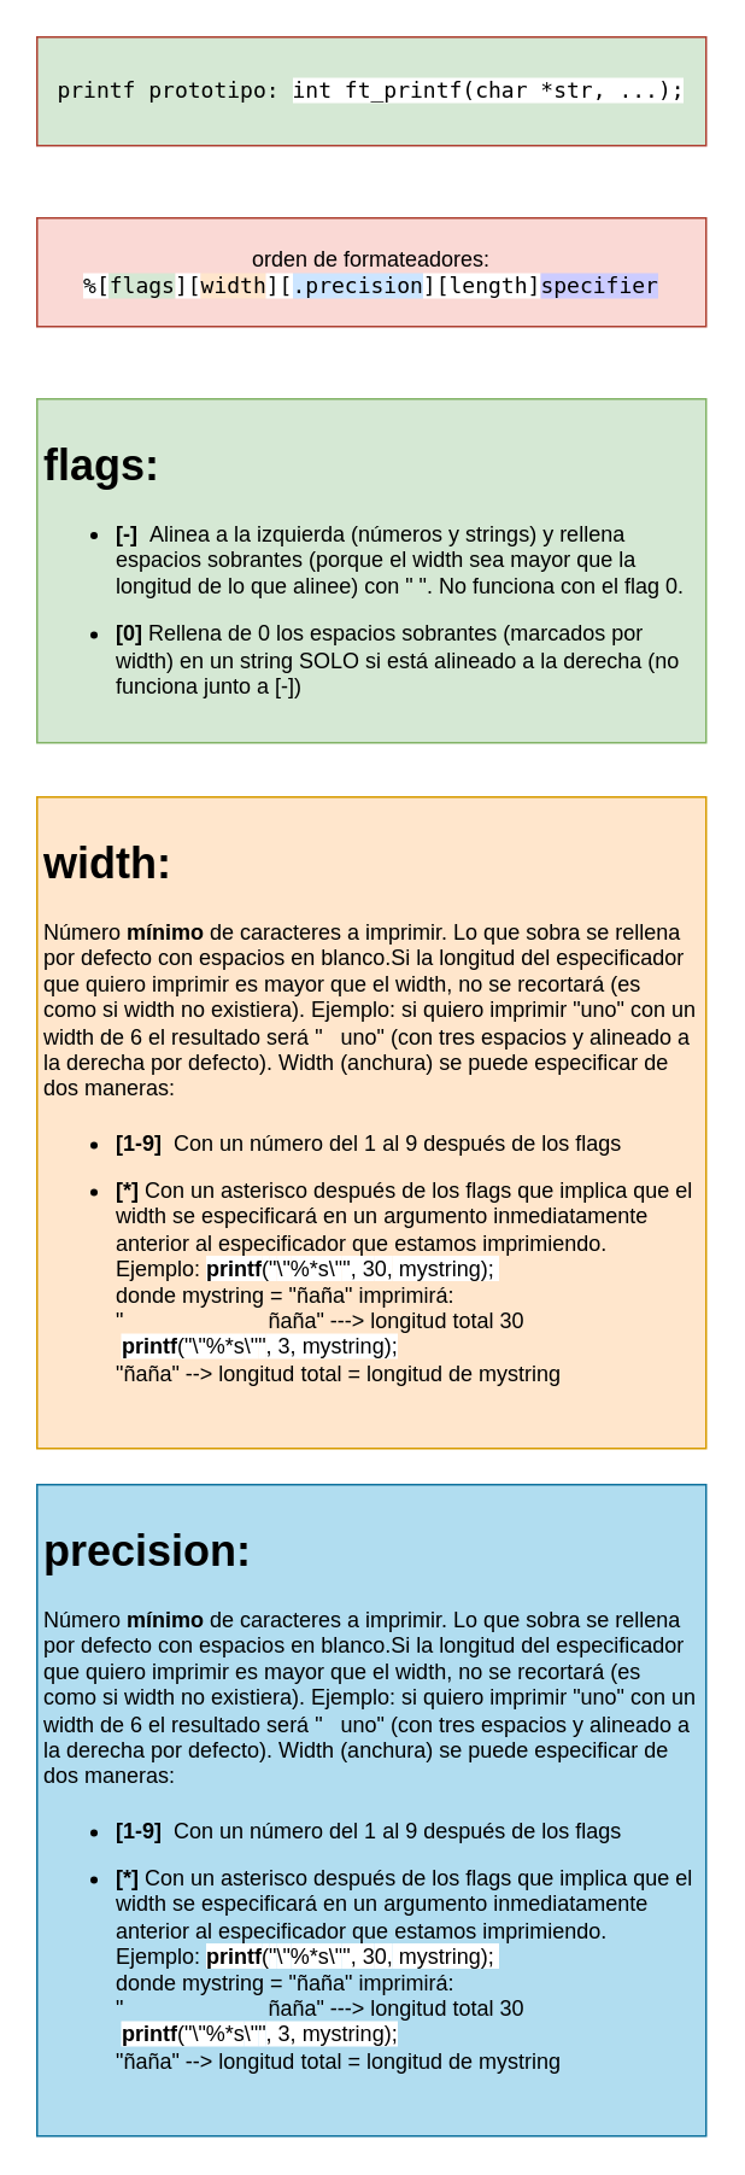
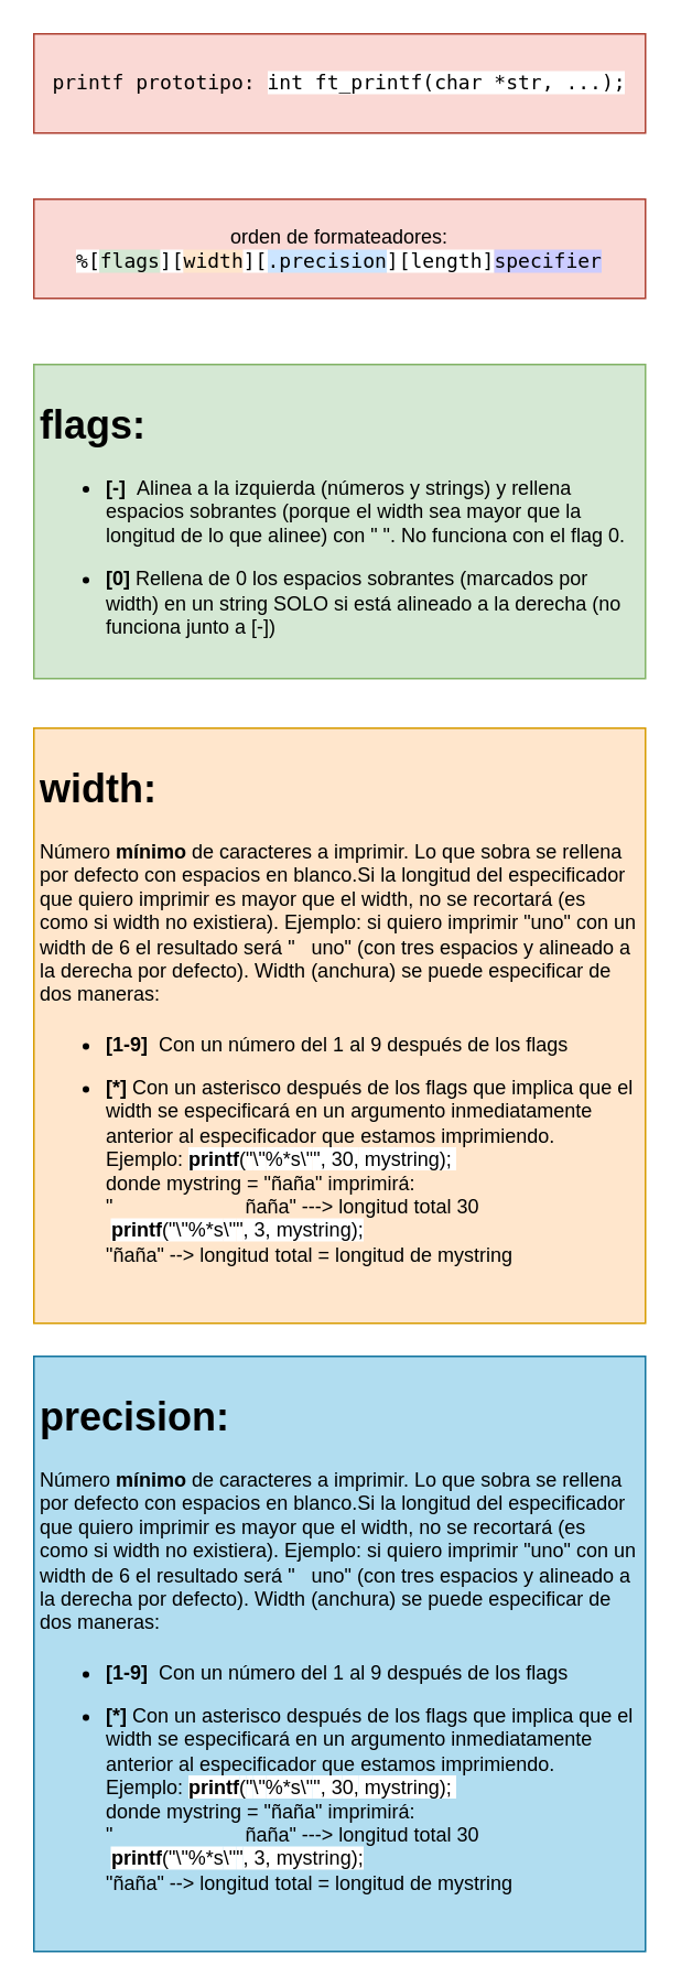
  <mxCell id="0" />
  <mxCell id="1" parent="0" />
- <mxCell id="2" value="&lt;pre&gt;printf prototipo: &lt;span style=&quot;background-color: rgb(255 , 255 , 255)&quot;&gt;int ft_printf(char *str, ...);&lt;/span&gt;&lt;/pre&gt;" style="rounded=0;whiteSpace=wrap;html=1;fillColor=#d5e8d4;strokeColor=#ae4132;" vertex="1" parent="1"><mxGeometry x="20" y="20" width="370" height="60" as="geometry" /></mxCell>
+ <mxCell id="2" value="&lt;pre&gt;printf prototipo: &lt;span style=&quot;background-color: rgb(255 , 255 , 255)&quot;&gt;int ft_printf(char *str, ...);&lt;/span&gt;&lt;/pre&gt;" style="rounded=0;whiteSpace=wrap;html=1;fillColor=#fad9d5;strokeColor=#ae4132;" vertex="1" parent="1"><mxGeometry x="20" y="20" width="370" height="60" as="geometry" /></mxCell>
  <mxCell id="3" value="orden de formateadores:&lt;br&gt;&lt;span style=&quot;font-family: monospace ; background-color: rgb(255 , 255 , 255)&quot;&gt;%[&lt;/span&gt;&lt;span style=&quot;font-family: monospace ; background-color: rgb(213 , 232 , 212)&quot;&gt;flags&lt;/span&gt;&lt;span style=&quot;font-family: monospace ; background-color: rgb(255 , 255 , 255)&quot;&gt;][&lt;/span&gt;&lt;span style=&quot;font-family: monospace ; background-color: rgb(255 , 230 , 204)&quot;&gt;width&lt;/span&gt;&lt;span style=&quot;font-family: monospace ; background-color: rgb(255 , 255 , 255)&quot;&gt;][&lt;/span&gt;&lt;span style=&quot;font-family: monospace ; background-color: rgb(204 , 229 , 255)&quot;&gt;.precision&lt;/span&gt;&lt;span style=&quot;font-family: monospace ; background-color: rgb(255 , 255 , 255)&quot;&gt;][length]&lt;/span&gt;&lt;span style=&quot;font-family: monospace ; background-color: rgb(204 , 204 , 255)&quot;&gt;specifier&lt;/span&gt;" style="rounded=0;whiteSpace=wrap;html=1;fillColor=#fad9d5;strokeColor=#ae4132;" vertex="1" parent="1"><mxGeometry x="20" y="120" width="370" height="60" as="geometry" /></mxCell>
  <mxCell id="4" value="&lt;h1&gt;&lt;b&gt;flags&lt;/b&gt;:&lt;/h1&gt;&lt;div&gt;&lt;h2&gt;&lt;/h2&gt;&lt;h3&gt;&lt;/h3&gt;&lt;h4&gt;&lt;p&gt;&lt;/p&gt;&lt;ul&gt;&lt;li&gt;[-]&amp;nbsp; &lt;span style=&quot;font-weight: normal&quot;&gt;Alinea a la izquierda (números y strings) y rellena espacios sobrantes (porque el width sea mayor que la longitud de lo que alinee) con &quot; &quot;. No funciona con el flag 0.&lt;/span&gt;&lt;/li&gt;&lt;/ul&gt;&lt;p&gt;&lt;/p&gt;&lt;p&gt;&lt;/p&gt;&lt;ul&gt;&lt;li&gt;[0] &lt;span style=&quot;font-weight: normal&quot;&gt;Rellena de 0 los espacios sobrantes (marcados por width) en un string SOLO si está alineado a la derecha (no funciona junto a [-])&lt;/span&gt;&lt;/li&gt;&lt;/ul&gt;&lt;p&gt;&lt;/p&gt;&lt;/h4&gt;&lt;/div&gt;" style="rounded=0;whiteSpace=wrap;html=1;fillColor=#d5e8d4;strokeColor=#82b366;align=left;verticalAlign=top;spacingBottom=2;spacingLeft=2;spacingRight=5;" vertex="1" parent="1"><mxGeometry x="20" y="220" width="370" height="190" as="geometry" /></mxCell>
  <mxCell id="5" value="&lt;h1&gt;&lt;b&gt;width&lt;/b&gt;:&lt;/h1&gt;&lt;div&gt;Número &lt;b&gt;mínimo&lt;/b&gt; de caracteres a imprimir. Lo que sobra se rellena por defecto con espacios en blanco.Si la longitud del especificador que quiero imprimir es mayor que el width, no se recortará (es como si width no existiera). Ejemplo: si quiero imprimir &quot;uno&quot; con un width de 6 el resultado será &quot;&amp;nbsp; &amp;nbsp;uno&quot; (con tres espacios y alineado a la derecha por defecto). Width (anchura) se puede especificar de dos maneras:&lt;/div&gt;&lt;div&gt;&lt;h2&gt;&lt;/h2&gt;&lt;h3&gt;&lt;/h3&gt;&lt;h4&gt;&lt;p&gt;&lt;/p&gt;&lt;ul&gt;&lt;li&gt;[1-9]&amp;nbsp; &lt;span style=&quot;font-weight: normal&quot;&gt;Con un número del 1 al 9 después de los flags&lt;/span&gt;&lt;/li&gt;&lt;/ul&gt;&lt;p&gt;&lt;/p&gt;&lt;p&gt;&lt;/p&gt;&lt;p&gt;&lt;ul&gt;&lt;li&gt;[*] &lt;span style=&quot;font-weight: normal&quot;&gt;Con un asterisco después de los flags que implica que el width se especificará en un argumento inmediatamente anterior al especificador que estamos imprimiendo. Ejemplo:&amp;nbsp;&lt;/span&gt;&lt;span style=&quot;background-color: rgb(255 , 255 , 255)&quot;&gt;printf&lt;/span&gt;&lt;span style=&quot;background-color: rgb(255 , 255 , 255) ; font-weight: normal&quot;&gt;(&lt;/span&gt;&lt;span style=&quot;background-color: rgb(255 , 255 , 255) ; font-weight: normal&quot;&gt;&quot;&lt;/span&gt;&lt;span style=&quot;background-color: rgb(255 , 255 , 255) ; font-weight: normal&quot;&gt;\&quot;&lt;/span&gt;&lt;span style=&quot;background-color: rgb(255 , 255 , 255) ; font-weight: normal&quot;&gt;%*s&lt;/span&gt;&lt;span style=&quot;background-color: rgb(255 , 255 , 255) ; font-weight: normal&quot;&gt;\&quot;&lt;/span&gt;&lt;span style=&quot;background-color: rgb(255 , 255 , 255) ; font-weight: normal&quot;&gt;&quot;&lt;/span&gt;&lt;span style=&quot;background-color: rgb(255 , 255 , 255) ; font-weight: normal&quot;&gt;, 3&lt;/span&gt;&lt;span style=&quot;background-color: rgb(255 , 255 , 255) ; font-weight: normal&quot;&gt;0&lt;/span&gt;&lt;span style=&quot;background-color: rgb(255 , 255 , 255) ; font-weight: normal&quot;&gt;,&lt;/span&gt;&lt;span style=&quot;font-weight: normal ; background-color: rgb(255 , 255 , 255)&quot;&gt;&amp;nbsp;mystring);&amp;nbsp;&lt;/span&gt;&lt;span style=&quot;font-weight: 400 ; background-color: rgb(255 , 255 , 255)&quot;&gt;&lt;br&gt;&lt;/span&gt;&lt;span style=&quot;font-weight: normal&quot;&gt;donde mystring = &quot;ñaña&quot; imprimirá:&lt;/span&gt;&lt;br&gt;&lt;span style=&quot;font-weight: 400&quot;&gt;&quot;&amp;nbsp; &amp;nbsp; &amp;nbsp; &amp;nbsp; &amp;nbsp; &amp;nbsp; &amp;nbsp; &amp;nbsp; &amp;nbsp; &amp;nbsp; &amp;nbsp; &amp;nbsp; ñaña&quot; ---&amp;gt; longitud total 30&lt;/span&gt;&lt;br&gt;&lt;span style=&quot;font-weight: 400&quot;&gt;&amp;nbsp;&lt;/span&gt;&lt;span style=&quot;font-weight: 700 ; background-color: rgb(255 , 255 , 255)&quot;&gt;printf&lt;/span&gt;&lt;span style=&quot;font-weight: 400 ; background-color: rgb(255 , 255 , 255)&quot;&gt;(&lt;/span&gt;&lt;span style=&quot;font-weight: 400 ; background-color: rgb(255 , 255 , 255)&quot;&gt;&quot;&lt;/span&gt;&lt;span style=&quot;font-weight: 400 ; background-color: rgb(255 , 255 , 255)&quot;&gt;\&quot;&lt;/span&gt;&lt;span style=&quot;font-weight: 400 ; background-color: rgb(255 , 255 , 255)&quot;&gt;%*s&lt;/span&gt;&lt;span style=&quot;font-weight: 400 ; background-color: rgb(255 , 255 , 255)&quot;&gt;\&quot;&lt;/span&gt;&lt;span style=&quot;font-weight: 400 ; background-color: rgb(255 , 255 , 255)&quot;&gt;&quot;&lt;/span&gt;&lt;span style=&quot;font-weight: 400 ; background-color: rgb(255 , 255 , 255)&quot;&gt;, 3&lt;/span&gt;&lt;span style=&quot;font-weight: 400 ; background-color: rgb(255 , 255 , 255)&quot;&gt;,&lt;/span&gt;&lt;span style=&quot;font-weight: 400 ; background-color: rgb(255 , 255 , 255)&quot;&gt;&amp;nbsp;mystring);&lt;br&gt;&lt;/span&gt;&lt;span style=&quot;font-weight: 400&quot;&gt;&quot;ñaña&quot; --&amp;gt; longitud total = longitud de mystring&lt;/span&gt;&lt;br&gt;&lt;/li&gt;&lt;/ul&gt;&lt;/p&gt;&lt;p&gt;&lt;/p&gt;&lt;/h4&gt;&lt;/div&gt;" style="rounded=0;whiteSpace=wrap;html=1;fillColor=#ffe6cc;strokeColor=#d79b00;align=left;verticalAlign=top;spacingBottom=2;spacingLeft=2;spacingRight=5;" vertex="1" parent="1"><mxGeometry x="20" y="440" width="370" height="360" as="geometry" /></mxCell>
  <mxCell id="6" value="&lt;h1&gt;&lt;b&gt;precision&lt;/b&gt;:&lt;/h1&gt;&lt;div&gt;Número &lt;b&gt;mínimo&lt;/b&gt; de caracteres a imprimir. Lo que sobra se rellena por defecto con espacios en blanco.Si la longitud del especificador que quiero imprimir es mayor que el width, no se recortará (es como si width no existiera). Ejemplo: si quiero imprimir &quot;uno&quot; con un width de 6 el resultado será &quot;&amp;nbsp; &amp;nbsp;uno&quot; (con tres espacios y alineado a la derecha por defecto). Width (anchura) se puede especificar de dos maneras:&lt;/div&gt;&lt;div&gt;&lt;h2&gt;&lt;/h2&gt;&lt;h3&gt;&lt;/h3&gt;&lt;h4&gt;&lt;p&gt;&lt;/p&gt;&lt;ul&gt;&lt;li&gt;[1-9]&amp;nbsp; &lt;span style=&quot;font-weight: normal&quot;&gt;Con un número del 1 al 9 después de los flags&lt;/span&gt;&lt;/li&gt;&lt;/ul&gt;&lt;p&gt;&lt;/p&gt;&lt;p&gt;&lt;/p&gt;&lt;p&gt;&lt;/p&gt;&lt;ul&gt;&lt;li&gt;[*] &lt;span style=&quot;font-weight: normal&quot;&gt;Con un asterisco después de los flags que implica que el width se especificará en un argumento inmediatamente anterior al especificador que estamos imprimiendo. Ejemplo:&amp;nbsp;&lt;/span&gt;&lt;span style=&quot;background-color: rgb(255 , 255 , 255)&quot;&gt;printf&lt;/span&gt;&lt;span style=&quot;background-color: rgb(255 , 255 , 255) ; font-weight: normal&quot;&gt;(&lt;/span&gt;&lt;span style=&quot;background-color: rgb(255 , 255 , 255) ; font-weight: normal&quot;&gt;&quot;&lt;/span&gt;&lt;span style=&quot;background-color: rgb(255 , 255 , 255) ; font-weight: normal&quot;&gt;\&quot;&lt;/span&gt;&lt;span style=&quot;background-color: rgb(255 , 255 , 255) ; font-weight: normal&quot;&gt;%*s&lt;/span&gt;&lt;span style=&quot;background-color: rgb(255 , 255 , 255) ; font-weight: normal&quot;&gt;\&quot;&lt;/span&gt;&lt;span style=&quot;background-color: rgb(255 , 255 , 255) ; font-weight: normal&quot;&gt;&quot;&lt;/span&gt;&lt;span style=&quot;background-color: rgb(255 , 255 , 255) ; font-weight: normal&quot;&gt;, 3&lt;/span&gt;&lt;span style=&quot;background-color: rgb(255 , 255 , 255) ; font-weight: normal&quot;&gt;0&lt;/span&gt;&lt;span style=&quot;background-color: rgb(255 , 255 , 255) ; font-weight: normal&quot;&gt;,&lt;/span&gt;&lt;span style=&quot;font-weight: normal ; background-color: rgb(255 , 255 , 255)&quot;&gt;&amp;nbsp;mystring);&amp;nbsp;&lt;/span&gt;&lt;span style=&quot;font-weight: 400 ; background-color: rgb(255 , 255 , 255)&quot;&gt;&lt;br&gt;&lt;/span&gt;&lt;span style=&quot;font-weight: normal&quot;&gt;donde mystring = &quot;ñaña&quot; imprimirá:&lt;/span&gt;&lt;br&gt;&lt;span style=&quot;font-weight: 400&quot;&gt;&quot;&amp;nbsp; &amp;nbsp; &amp;nbsp; &amp;nbsp; &amp;nbsp; &amp;nbsp; &amp;nbsp; &amp;nbsp; &amp;nbsp; &amp;nbsp; &amp;nbsp; &amp;nbsp; ñaña&quot; ---&amp;gt; longitud total 30&lt;/span&gt;&lt;br&gt;&lt;span style=&quot;font-weight: 400&quot;&gt;&amp;nbsp;&lt;/span&gt;&lt;span style=&quot;font-weight: 700 ; background-color: rgb(255 , 255 , 255)&quot;&gt;printf&lt;/span&gt;&lt;span style=&quot;font-weight: 400 ; background-color: rgb(255 , 255 , 255)&quot;&gt;(&lt;/span&gt;&lt;span style=&quot;font-weight: 400 ; background-color: rgb(255 , 255 , 255)&quot;&gt;&quot;&lt;/span&gt;&lt;span style=&quot;font-weight: 400 ; background-color: rgb(255 , 255 , 255)&quot;&gt;\&quot;&lt;/span&gt;&lt;span style=&quot;font-weight: 400 ; background-color: rgb(255 , 255 , 255)&quot;&gt;%*s&lt;/span&gt;&lt;span style=&quot;font-weight: 400 ; background-color: rgb(255 , 255 , 255)&quot;&gt;\&quot;&lt;/span&gt;&lt;span style=&quot;font-weight: 400 ; background-color: rgb(255 , 255 , 255)&quot;&gt;&quot;&lt;/span&gt;&lt;span style=&quot;font-weight: 400 ; background-color: rgb(255 , 255 , 255)&quot;&gt;, 3&lt;/span&gt;&lt;span style=&quot;font-weight: 400 ; background-color: rgb(255 , 255 , 255)&quot;&gt;,&lt;/span&gt;&lt;span style=&quot;font-weight: 400 ; background-color: rgb(255 , 255 , 255)&quot;&gt;&amp;nbsp;mystring);&lt;br&gt;&lt;/span&gt;&lt;span style=&quot;font-weight: 400&quot;&gt;&quot;ñaña&quot; --&amp;gt; longitud total = longitud de mystring&lt;/span&gt;&lt;br&gt;&lt;/li&gt;&lt;/ul&gt;&lt;p&gt;&lt;/p&gt;&lt;p&gt;&lt;/p&gt;&lt;/h4&gt;&lt;/div&gt;" style="rounded=0;whiteSpace=wrap;html=1;fillColor=#b1ddf0;strokeColor=#10739e;align=left;verticalAlign=top;spacingBottom=2;spacingLeft=2;spacingRight=5;" vertex="1" parent="1"><mxGeometry x="20" y="820" width="370" height="360" as="geometry" /></mxCell>
